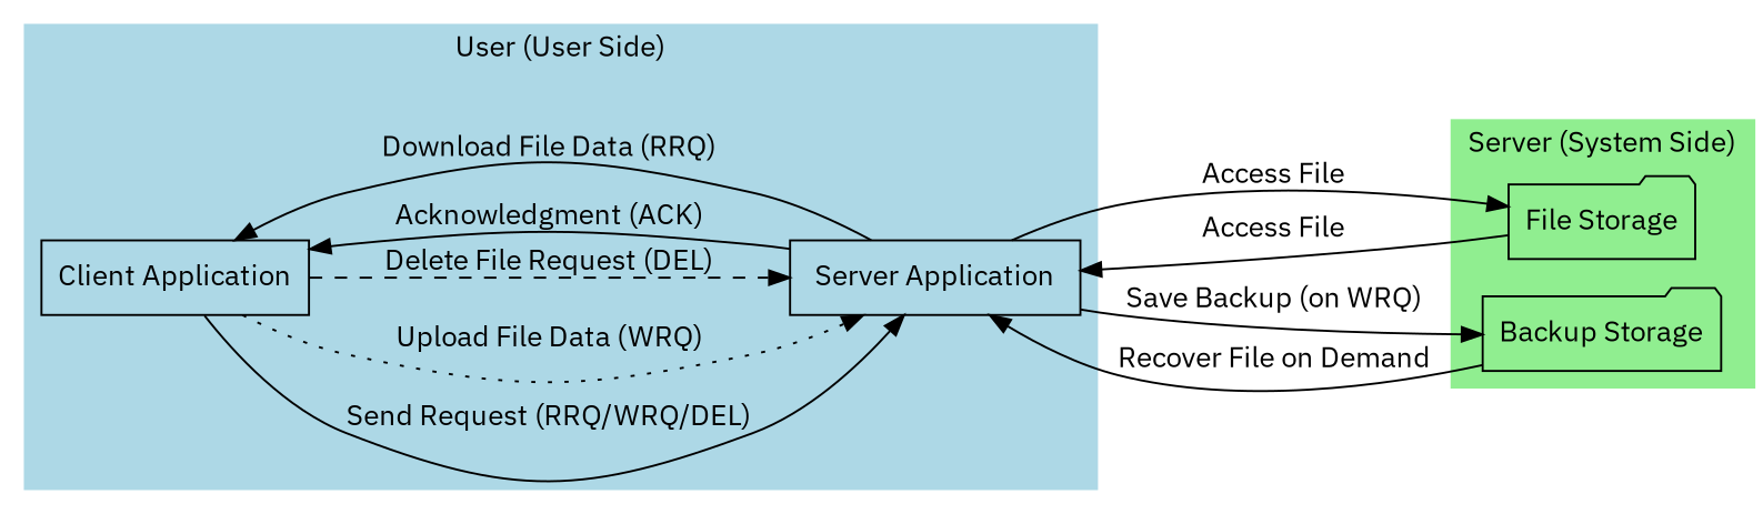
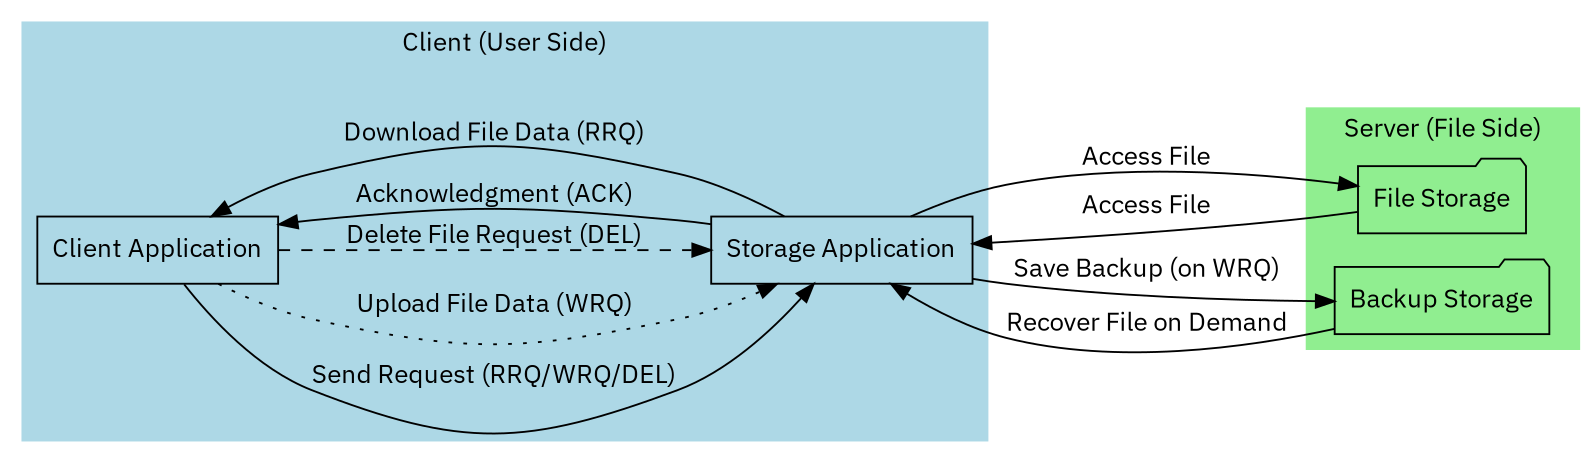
  digraph {
    fontname="IBM Plex Sans"
    rankdir=LR
    node [fontname="IBM Plex Sans" shape=box]
    edge [fontname="IBM Plex Sans"]
    n1 [label="Client Application"]
-   n2 [label="Server Application"]
+   n2 [label="Storage Application"]
    n3 [label="File Storage" shape=folder]
    n4 [label="Backup Storage" shape=folder]
    subgraph cluster_1 {
      color=lightblue
-     label="User (User Side)"
+     label="Client (User Side)"
      style=filled
      n1
      n2
    }
    subgraph cluster_2 {
      color=lightgreen
-     label="Server (System Side)"
+     label="Server (File Side)"
      style=filled
      n3
      n4
    }
    n1 -> n2 [label="Send Request (RRQ/WRQ/DEL)"]
    n1 -> n2 [label="Upload File Data (WRQ)" style=dotted]
    n1 -> n2 [label="Delete File Request (DEL)" style=dashed]
    n2 -> n1 [label="Acknowledgment (ACK)"]
    n2 -> n1 [label="Download File Data (RRQ)" style=solid]
    n2 -> n3 [label="Access File"]
    n2 -> n4 [label="Save Backup (on WRQ)"]
    n3 -> n2 [label="Access File"]
    n4 -> n2 [label="Recover File on Demand"]
  }
